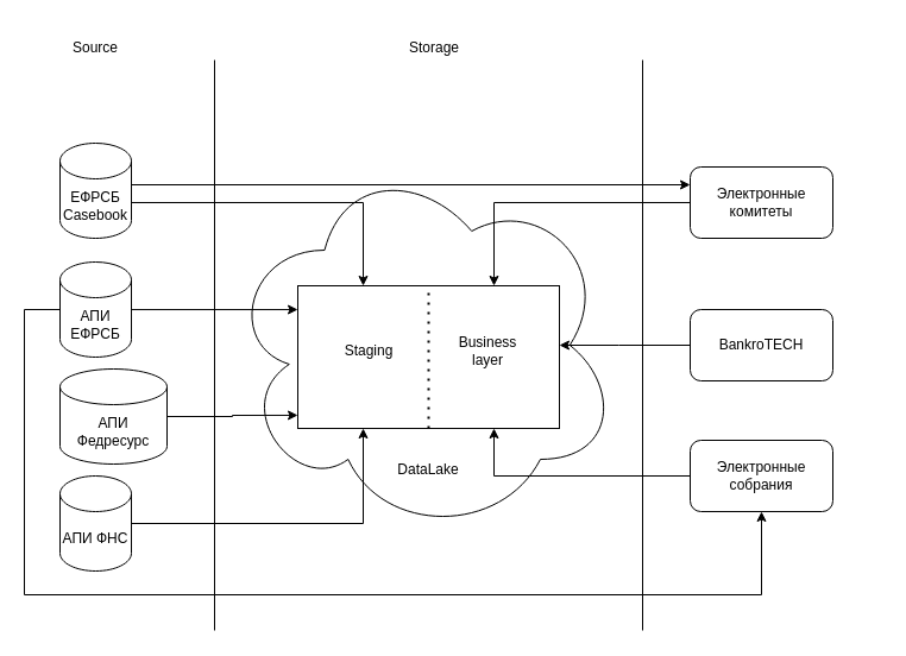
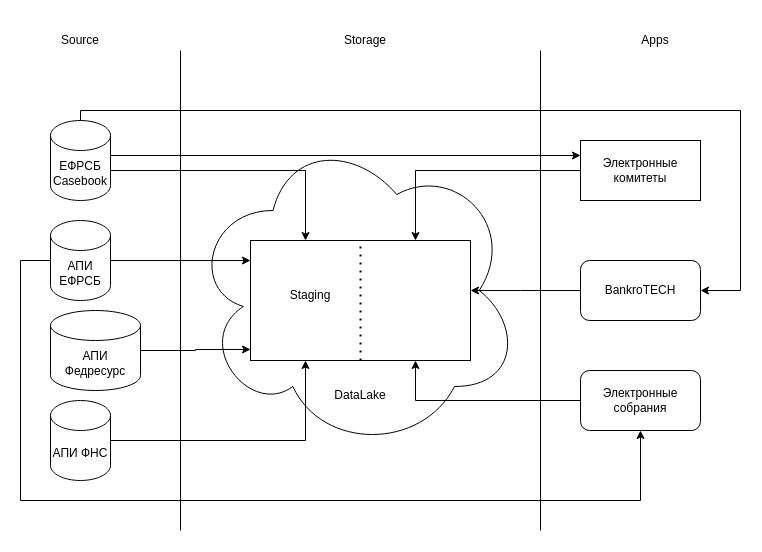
  <mxCell id="0" />
  <mxCell id="1" parent="0" />
  <mxCell id="2" value="" style="endArrow=none;html=1;" parent="1" edge="1"><mxGeometry width="50" height="50" relative="1" as="geometry"><mxPoint x="180" y="530" as="sourcePoint" /><mxPoint x="180" y="50" as="targetPoint" /></mxGeometry></mxCell>
  <mxCell id="3" value="" style="endArrow=none;html=1;" parent="1" edge="1"><mxGeometry width="50" height="50" relative="1" as="geometry"><mxPoint x="540" y="530" as="sourcePoint" /><mxPoint x="540" y="50" as="targetPoint" /></mxGeometry></mxCell>
  <mxCell id="4" value="" style="ellipse;shape=cloud;whiteSpace=wrap;html=1;" parent="1" vertex="1"><mxGeometry x="190" y="130" width="330" height="320" as="geometry" /></mxCell>
  <mxCell id="5" value="Source" style="text;html=1;strokeColor=none;fillColor=none;align=center;verticalAlign=middle;whiteSpace=wrap;rounded=0;" parent="1" vertex="1"><mxGeometry x="25" y="20" width="110" height="40" as="geometry" /></mxCell>
  <mxCell id="6" value="Storage" style="text;html=1;strokeColor=none;fillColor=none;align=center;verticalAlign=middle;whiteSpace=wrap;rounded=0;" parent="1" vertex="1"><mxGeometry x="310" y="20" width="110" height="40" as="geometry" /></mxCell>
+ <mxCell id="7" value="Apps" style="text;html=1;strokeColor=none;fillColor=none;align=center;verticalAlign=middle;whiteSpace=wrap;rounded=0;" parent="1" vertex="1"><mxGeometry x="600" y="20" width="110" height="40" as="geometry" /></mxCell>
  <mxCell id="8" style="edgeStyle=orthogonalEdgeStyle;rounded=0;orthogonalLoop=1;jettySize=auto;html=1;entryX=0;entryY=0.167;entryDx=0;entryDy=0;entryPerimeter=0;" edge="1" parent="1" source="9" target="14"><mxGeometry relative="1" as="geometry" /></mxCell>
  <mxCell id="9" value="АПИ ЕФРСБ" style="shape=cylinder3;whiteSpace=wrap;html=1;boundedLbl=1;backgroundOutline=1;size=15;" parent="1" vertex="1"><mxGeometry x="50" y="220" width="60" height="80" as="geometry" /></mxCell>
  <mxCell id="10" value="" style="edgeStyle=orthogonalEdgeStyle;rounded=0;orthogonalLoop=1;jettySize=auto;html=1;entryX=0;entryY=0.908;entryDx=0;entryDy=0;entryPerimeter=0;" edge="1" parent="1" source="11" target="14"><mxGeometry relative="1" as="geometry" /></mxCell>
  <mxCell id="11" value="АПИ Федресурс" style="shape=cylinder3;whiteSpace=wrap;html=1;boundedLbl=1;backgroundOutline=1;size=15;" parent="1" vertex="1"><mxGeometry x="50" y="310" width="90" height="80" as="geometry" /></mxCell>
  <mxCell id="12" value="" style="edgeStyle=orthogonalEdgeStyle;rounded=0;orthogonalLoop=1;jettySize=auto;html=1;entryX=0.25;entryY=1;entryDx=0;entryDy=0;" edge="1" parent="1" source="13" target="14"><mxGeometry relative="1" as="geometry" /></mxCell>
  <mxCell id="13" value="АПИ ФНС" style="shape=cylinder3;whiteSpace=wrap;html=1;boundedLbl=1;backgroundOutline=1;size=15;" parent="1" vertex="1"><mxGeometry x="50" y="400" width="60" height="80" as="geometry" /></mxCell>
  <mxCell id="14" value="" style="rounded=0;whiteSpace=wrap;html=1;" vertex="1" parent="1"><mxGeometry x="250" y="240" width="220" height="120" as="geometry" /></mxCell>
  <mxCell id="15" value="" style="endArrow=none;dashed=1;html=1;dashPattern=1 3;strokeWidth=2;rounded=0;exitX=0.5;exitY=1;exitDx=0;exitDy=0;entryX=0.5;entryY=0;entryDx=0;entryDy=0;" edge="1" parent="1" source="14" target="14"><mxGeometry width="50" height="50" relative="1" as="geometry"><mxPoint x="370" y="330" as="sourcePoint" /><mxPoint x="420" y="280" as="targetPoint" /></mxGeometry></mxCell>
  <mxCell id="16" value="Staging" style="text;html=1;strokeColor=none;fillColor=none;align=center;verticalAlign=middle;whiteSpace=wrap;rounded=0;" vertex="1" parent="1"><mxGeometry x="280" y="280" width="60" height="30" as="geometry" /></mxCell>
- <mxCell id="17" value="Business layer" style="text;html=1;strokeColor=none;fillColor=none;align=center;verticalAlign=middle;whiteSpace=wrap;rounded=0;" vertex="1" parent="1"><mxGeometry x="380" y="280" width="60" height="30" as="geometry" /></mxCell>
  <mxCell id="18" value="DataLake" style="text;html=1;strokeColor=none;fillColor=none;align=center;verticalAlign=middle;whiteSpace=wrap;rounded=0;" vertex="1" parent="1"><mxGeometry x="310" y="370" width="100" height="50" as="geometry" /></mxCell>
  <mxCell id="19" value="" style="edgeStyle=orthogonalEdgeStyle;rounded=0;orthogonalLoop=1;jettySize=auto;html=1;entryX=0.25;entryY=0;entryDx=0;entryDy=0;" edge="1" parent="1" source="20" target="14"><mxGeometry relative="1" as="geometry"><Array as="points"><mxPoint x="305" y="170" /></Array></mxGeometry></mxCell>
  <mxCell id="20" value="ЕФРСБ Casebook" style="shape=cylinder3;whiteSpace=wrap;html=1;boundedLbl=1;backgroundOutline=1;size=15;" vertex="1" parent="1"><mxGeometry x="50" y="120" width="60" height="80" as="geometry" /></mxCell>
  <mxCell id="21" value="" style="edgeStyle=orthogonalEdgeStyle;rounded=0;orthogonalLoop=1;jettySize=auto;html=1;entryX=0.75;entryY=0;entryDx=0;entryDy=0;" edge="1" parent="1" source="22" target="14"><mxGeometry relative="1" as="geometry"><Array as="points"><mxPoint x="415" y="170" /></Array></mxGeometry></mxCell>
- <mxCell id="22" value="Электронные комитеты" style="rounded=1;whiteSpace=wrap;html=1;" vertex="1" parent="1"><mxGeometry x="580" y="140" width="120" height="60" as="geometry" /></mxCell>
+ <mxCell id="22" value="Электронные комитеты" style="whiteSpace=wrap;html=1;rounded=0;" vertex="1" parent="1"><mxGeometry x="580" y="140" width="120" height="60" as="geometry" /></mxCell>
  <mxCell id="23" value="" style="edgeStyle=orthogonalEdgeStyle;rounded=0;orthogonalLoop=1;jettySize=auto;html=1;" edge="1" parent="1" source="24" target="14"><mxGeometry relative="1" as="geometry"><mxPoint x="500" y="290" as="targetPoint" /><Array as="points"><mxPoint x="520" y="290" /><mxPoint x="520" y="290" /></Array></mxGeometry></mxCell>
  <mxCell id="24" value="BankroTECH" style="rounded=1;whiteSpace=wrap;html=1;" vertex="1" parent="1"><mxGeometry x="580" y="260" width="120" height="60" as="geometry" /></mxCell>
  <mxCell id="25" value="" style="edgeStyle=orthogonalEdgeStyle;rounded=0;orthogonalLoop=1;jettySize=auto;html=1;entryX=0.75;entryY=1;entryDx=0;entryDy=0;" edge="1" parent="1" source="26" target="14"><mxGeometry relative="1" as="geometry"><Array as="points"><mxPoint x="415" y="400" /></Array></mxGeometry></mxCell>
  <mxCell id="26" value="Электронные собрания" style="rounded=1;whiteSpace=wrap;html=1;" vertex="1" parent="1"><mxGeometry x="580" y="370" width="120" height="60" as="geometry" /></mxCell>
  <mxCell id="27" value="" style="endArrow=classic;html=1;rounded=0;entryX=0;entryY=0.25;entryDx=0;entryDy=0;" edge="1" parent="1" target="22"><mxGeometry width="50" height="50" relative="1" as="geometry"><mxPoint x="110" y="155" as="sourcePoint" /><mxPoint x="420" y="260" as="targetPoint" /></mxGeometry></mxCell>
+ <mxCell id="28" value="" style="endArrow=classic;html=1;rounded=0;exitX=0.5;exitY=0;exitDx=0;exitDy=0;exitPerimeter=0;edgeStyle=orthogonalEdgeStyle;entryX=1;entryY=0.5;entryDx=0;entryDy=0;" edge="1" parent="1" source="20" target="24"><mxGeometry width="50" height="50" relative="1" as="geometry"><mxPoint x="370" y="310" as="sourcePoint" /><mxPoint x="740" y="290" as="targetPoint" /><Array as="points"><mxPoint x="80" y="110" /><mxPoint x="740" y="110" /><mxPoint x="740" y="290" /></Array></mxGeometry></mxCell>
  <mxCell id="29" value="" style="endArrow=classic;html=1;rounded=0;exitX=0;exitY=0.5;exitDx=0;exitDy=0;exitPerimeter=0;edgeStyle=orthogonalEdgeStyle;entryX=0.5;entryY=1;entryDx=0;entryDy=0;" edge="1" parent="1" source="9" target="26"><mxGeometry width="50" height="50" relative="1" as="geometry"><mxPoint x="370" y="310" as="sourcePoint" /><mxPoint x="40" y="500" as="targetPoint" /><Array as="points"><mxPoint x="20" y="260" /><mxPoint x="20" y="500" /><mxPoint x="640" y="500" /></Array></mxGeometry></mxCell>
